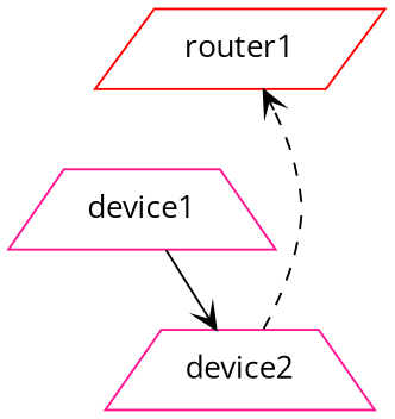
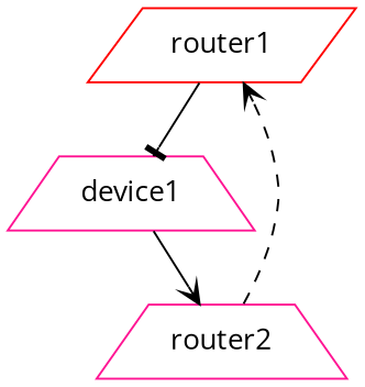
  digraph {
    fontname="Open Sans"
    node [color=deeppink fontname="Open Sans" shape=trapezium type=backhaul]
    edge [arrowhead=vee fontname="Open Sans" style=solid]
    router1 [color=red hostname="ene5ai-yoi-01.gnyoi.com" main_ip_addr="10.0.0.1" shape=parallelogram]
    device1 [hostname="Local Host" mac_addr="d4:54:8b:55:bc:fc" main_ip_addr="127.0.0.1" type=station]
-   router2 [hostname="ene5ai-yoi-02.gnyoi.com" main_ip_addr="10.0.0.2" label=device2]
+   router2 [hostname="ene5ai-yoi-02.gnyoi.com" main_ip_addr="10.0.0.2"]
+   router1 -> device1 [arrowhead=tee]
    device1 -> router2
    router2 -> router1 [style=dashed]
  }
